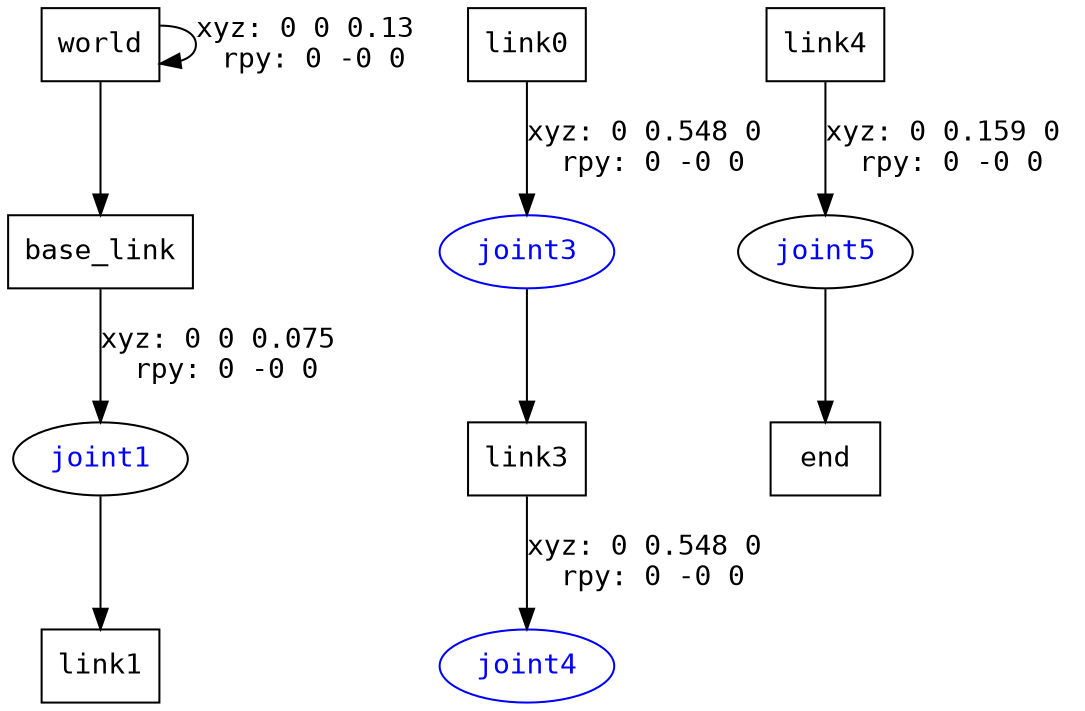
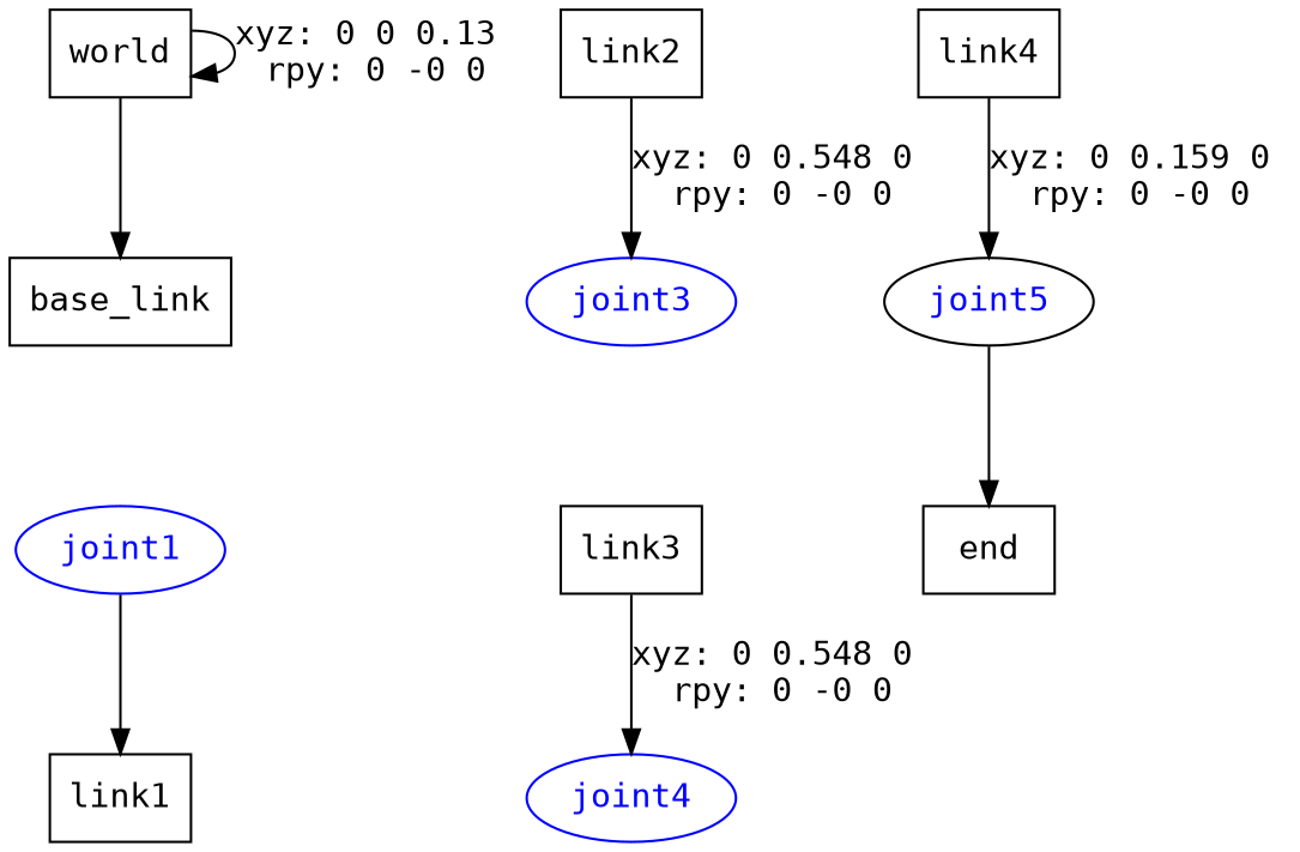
  digraph {
    fontname="DejaVu Sans Mono"
    node [fontname="DejaVu Sans Mono" shape=box]
    edge [fontname="DejaVu Sans Mono"]
    n1 [label=world]
    n2 [label=base_link]
-   joint1 [color=black fontcolor=blue shape=ellipse]
+   joint1 [color=blue fontcolor=blue shape=ellipse]
    n4 [label=link1]
-   n5 [label=link0]
+   n5 [label=link2]
    joint3 [color=blue fontcolor=blue shape=ellipse]
    n7 [label=link3]
    joint4 [color=blue fontcolor=blue shape=ellipse]
    n9 [label=link4]
    joint5 [color=black fontcolor=blue shape=ellipse]
    n11 [label=end]
    n1 -> n1 [label="xyz: 0 0 0.13 \nrpy: 0 -0 0"]
    n1 -> n2
-   n2 -> joint1 [label="xyz: 0 0 0.075 \nrpy: 0 -0 0"]
    joint1 -> n4
    n5 -> joint3 [label="xyz: 0 0.548 0 \nrpy: 0 -0 0"]
-   joint3 -> n7
    n7 -> joint4 [label="xyz: 0 0.548 0 \nrpy: 0 -0 0"]
    n9 -> joint5 [label="xyz: 0 0.159 0 \nrpy: 0 -0 0"]
    joint5 -> n11
  }
